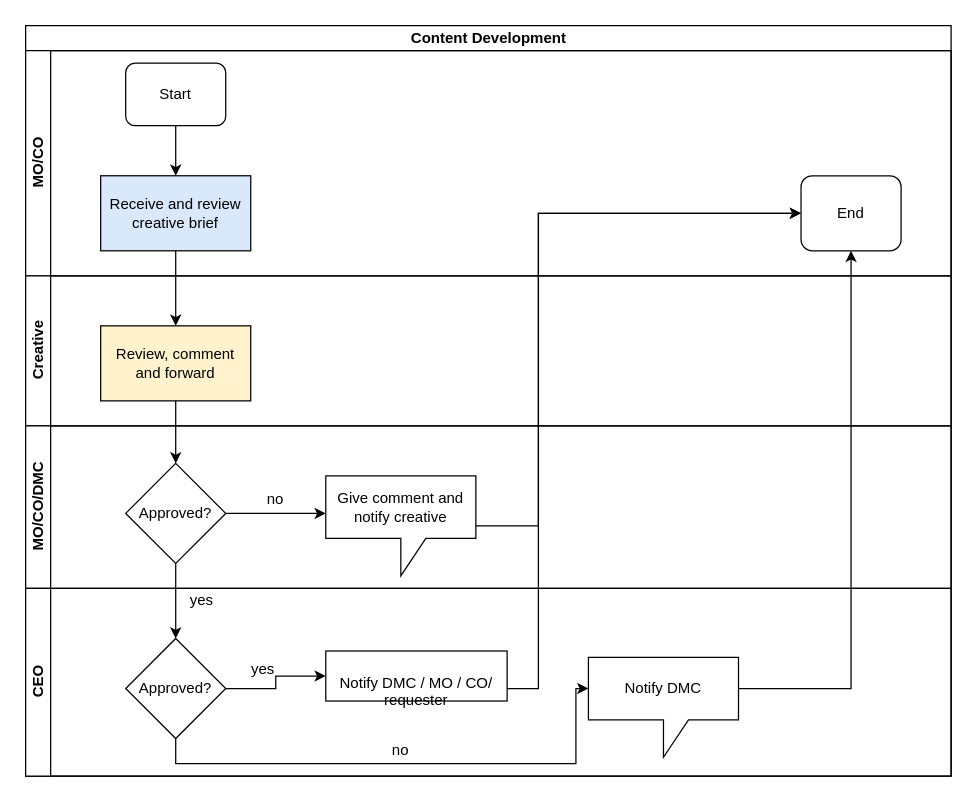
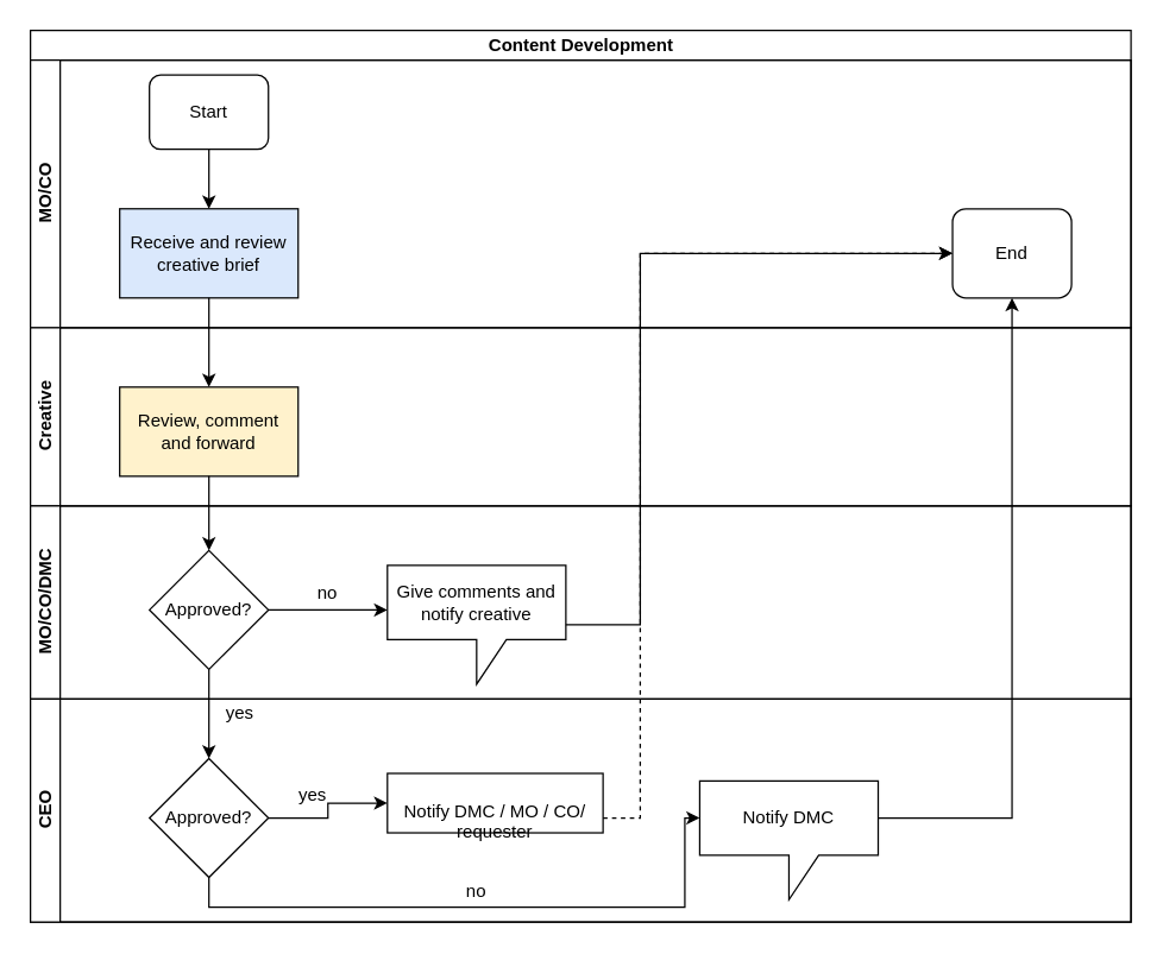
  <mxCell id="0" />
  <mxCell id="1" parent="0" />
  <mxCell id="2" value="Content Development" style="swimlane;html=1;childLayout=stackLayout;resizeParent=1;resizeParentMax=0;horizontal=1;startSize=20;horizontalStack=0;" vertex="1" parent="1"><mxGeometry x="20" y="20" width="740" height="600" as="geometry" /></mxCell>
  <mxCell id="3" value="MO/CO" style="swimlane;html=1;startSize=20;horizontal=0;" vertex="1" parent="2"><mxGeometry y="20" width="740" height="180" as="geometry" /></mxCell>
  <mxCell id="4" value="Start" style="rounded=1;whiteSpace=wrap;html=1;" vertex="1" parent="3"><mxGeometry x="80" y="10" width="80" height="50" as="geometry" /></mxCell>
  <mxCell id="5" value="End" style="rounded=1;whiteSpace=wrap;html=1;" vertex="1" parent="3"><mxGeometry x="620" y="100" width="80" height="60" as="geometry" /></mxCell>
  <mxCell id="6" value="Receive and review creative brief" style="rounded=0;whiteSpace=wrap;html=1;fillColor=#dae8fc;" vertex="1" parent="3"><mxGeometry x="60" y="100" width="120" height="60" as="geometry" /></mxCell>
  <mxCell id="7" value="" style="endArrow=classic;html=1;exitX=0.5;exitY=1;exitDx=0;exitDy=0;" edge="1" parent="3" source="4" target="6"><mxGeometry width="50" height="50" relative="1" as="geometry"><mxPoint x="470" y="210" as="sourcePoint" /><mxPoint x="520" y="160" as="targetPoint" /></mxGeometry></mxCell>
  <mxCell id="8" value="Creative" style="swimlane;html=1;startSize=20;horizontal=0;" vertex="1" parent="2"><mxGeometry y="200" width="740" height="120" as="geometry" /></mxCell>
  <mxCell id="9" value="Review, comment and forward" style="whiteSpace=wrap;html=1;rounded=0;fillColor=#fff2cc;" vertex="1" parent="8"><mxGeometry x="60" y="40" width="120" height="60" as="geometry" /></mxCell>
  <mxCell id="10" value="MO/CO/DMC" style="swimlane;html=1;startSize=20;horizontal=0;" vertex="1" parent="2"><mxGeometry y="320" width="740" height="130" as="geometry" /></mxCell>
  <mxCell id="11" value="no" style="text;html=1;strokeColor=none;fillColor=none;align=center;verticalAlign=middle;whiteSpace=wrap;rounded=0;" vertex="1" parent="10"><mxGeometry x="180" y="49" width="40" height="20" as="geometry" /></mxCell>
- <mxCell id="12" value="Give comment and notify creative" style="shape=callout;whiteSpace=wrap;html=1;perimeter=calloutPerimeter;" vertex="1" parent="10"><mxGeometry x="240" y="40" width="120" height="80" as="geometry" /></mxCell>
+ <mxCell id="12" value="Give comments and notify creative" style="shape=callout;whiteSpace=wrap;html=1;perimeter=calloutPerimeter;" vertex="1" parent="10"><mxGeometry x="240" y="40" width="120" height="80" as="geometry" /></mxCell>
  <mxCell id="13" value="Approved?" style="rhombus;whiteSpace=wrap;html=1;rounded=0;" vertex="1" parent="10"><mxGeometry x="80" y="30" width="80" height="80" as="geometry" /></mxCell>
  <mxCell id="14" value="CEO" style="swimlane;html=1;startSize=20;horizontal=0;" vertex="1" parent="2"><mxGeometry y="450" width="740" height="150" as="geometry" /></mxCell>
  <mxCell id="15" value="yes" style="text;html=1;strokeColor=none;fillColor=none;align=center;verticalAlign=middle;whiteSpace=wrap;rounded=0;" vertex="1" parent="14"><mxGeometry x="121" width="40" height="20" as="geometry" /></mxCell>
  <mxCell id="16" value="&lt;br&gt;&lt;p style=&quot;margin-bottom: 0in ; line-height: 115%&quot;&gt;Notify DMC / MO / CO/ requester&lt;/p&gt;" style="whiteSpace=wrap;html=1;" vertex="1" parent="14"><mxGeometry x="240" y="50" width="145" height="40" as="geometry" /></mxCell>
  <mxCell id="17" value="Approved?" style="rhombus;whiteSpace=wrap;html=1;" vertex="1" parent="14"><mxGeometry x="80" y="40" width="80" height="80" as="geometry" /></mxCell>
  <mxCell id="18" value="yes" style="text;html=1;strokeColor=none;fillColor=none;align=center;verticalAlign=middle;whiteSpace=wrap;rounded=0;" vertex="1" parent="14"><mxGeometry x="170" y="55" width="40" height="20" as="geometry" /></mxCell>
  <mxCell id="19" value="" style="edgeStyle=orthogonalEdgeStyle;rounded=0;orthogonalLoop=1;jettySize=auto;html=1;" edge="1" parent="14" source="17" target="16"><mxGeometry relative="1" as="geometry" /></mxCell>
  <mxCell id="20" value="" style="edgeStyle=orthogonalEdgeStyle;rounded=0;orthogonalLoop=1;jettySize=auto;html=1;entryX=0;entryY=0;entryDx=0;entryDy=25;entryPerimeter=0;" edge="1" parent="14" source="17" target="21"><mxGeometry relative="1" as="geometry"><mxPoint x="120" y="210" as="targetPoint" /><Array as="points"><mxPoint x="120" y="140" /><mxPoint x="440" y="140" /><mxPoint x="440" y="80" /></Array></mxGeometry></mxCell>
  <mxCell id="21" value="Notify DMC" style="shape=callout;whiteSpace=wrap;html=1;perimeter=calloutPerimeter;" vertex="1" parent="14"><mxGeometry x="450" y="55" width="120" height="80" as="geometry" /></mxCell>
  <mxCell id="22" value="no" style="text;html=1;strokeColor=none;fillColor=none;align=center;verticalAlign=middle;whiteSpace=wrap;rounded=0;" vertex="1" parent="14"><mxGeometry x="280" y="120" width="40" height="20" as="geometry" /></mxCell>
  <mxCell id="23" value="" style="edgeStyle=orthogonalEdgeStyle;rounded=0;orthogonalLoop=1;jettySize=auto;html=1;" edge="1" parent="2" source="6" target="9"><mxGeometry relative="1" as="geometry" /></mxCell>
  <mxCell id="24" value="" style="edgeStyle=orthogonalEdgeStyle;rounded=0;orthogonalLoop=1;jettySize=auto;html=1;" edge="1" parent="2" source="9" target="13"><mxGeometry relative="1" as="geometry" /></mxCell>
  <mxCell id="25" value="" style="edgeStyle=orthogonalEdgeStyle;rounded=0;orthogonalLoop=1;jettySize=auto;html=1;" edge="1" parent="2" source="13"><mxGeometry relative="1" as="geometry"><mxPoint x="120" y="490" as="targetPoint" /></mxGeometry></mxCell>
  <mxCell id="26" value="" style="edgeStyle=orthogonalEdgeStyle;rounded=0;orthogonalLoop=1;jettySize=auto;html=1;entryX=0.5;entryY=1;entryDx=0;entryDy=0;" edge="1" parent="2" source="21" target="5"><mxGeometry relative="1" as="geometry"><mxPoint x="660" y="545" as="targetPoint" /><Array as="points"><mxPoint x="660" y="530" /></Array></mxGeometry></mxCell>
- <mxCell id="27" value="" style="edgeStyle=orthogonalEdgeStyle;rounded=0;orthogonalLoop=1;jettySize=auto;html=1;entryX=0;entryY=0.5;entryDx=0;entryDy=0;" edge="1" parent="2" source="16" target="5"><mxGeometry relative="1" as="geometry"><mxPoint x="440" y="530" as="targetPoint" /><Array as="points"><mxPoint x="410" y="530" /><mxPoint x="410" y="150" /></Array></mxGeometry></mxCell>
+ <mxCell id="27" value="" style="edgeStyle=orthogonalEdgeStyle;rounded=0;orthogonalLoop=1;jettySize=auto;html=1;entryX=0;entryY=0.5;entryDx=0;entryDy=0;dashed=1;" edge="1" parent="2" source="16" target="5"><mxGeometry relative="1" as="geometry"><mxPoint x="440" y="530" as="targetPoint" /><Array as="points"><mxPoint x="410" y="530" /><mxPoint x="410" y="150" /></Array></mxGeometry></mxCell>
  <mxCell id="28" value="" style="edgeStyle=orthogonalEdgeStyle;rounded=0;orthogonalLoop=1;jettySize=auto;html=1;" edge="1" parent="1" source="13"><mxGeometry relative="1" as="geometry"><mxPoint x="260" y="410" as="targetPoint" /></mxGeometry></mxCell>
  <mxCell id="29" value="" style="edgeStyle=orthogonalEdgeStyle;rounded=0;orthogonalLoop=1;jettySize=auto;html=1;" edge="1" parent="1" source="12"><mxGeometry relative="1" as="geometry"><mxPoint x="640" y="170" as="targetPoint" /><Array as="points"><mxPoint x="430" y="420" /><mxPoint x="430" y="170" /></Array></mxGeometry></mxCell>
